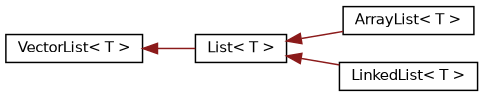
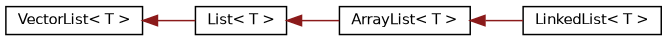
  digraph {
    rankdir=LR
    node [color=black fillcolor=white fontname=Helvetica fontsize=10 shape=record style=filled]
    edge [color=firebrick4 dir=back fontname=Helvetica fontsize=10 labelfontname=Helvetica labelfontsize=10 style=solid]
    n1 [height=0.2 label="List\< T \>" width=0.4]
    n2 [height=0.2 label="ArrayList\< T \>" width=0.4]
    n3 [height=0.2 label="LinkedList\< T \>" width=0.4]
    n4 [height=0.2 label="VectorList\< T \>" width=0.4]
    n1 -> n2
-   n1 -> n3
+   n2 -> n3
    n4 -> n1
  }
